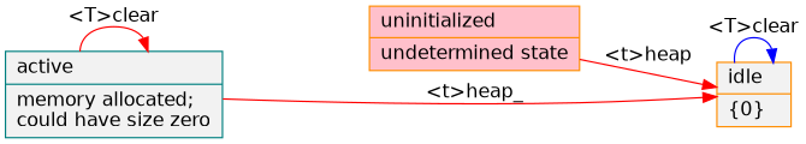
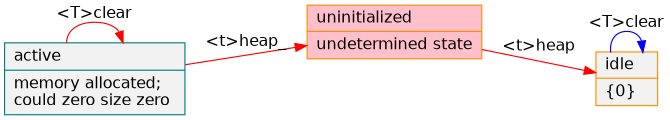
  digraph {
    fontname="Bitstream Vera Sans"
    rankdir=LR
    node [color=darkorange fillcolor=Grey95 fontname="Bitstream Vera Sans" shape=record style=filled]
    edge [color=red fontname="Bitstream Vera Sans"]
    n1 [fillcolor=pink label="uninitialized\l|undetermined state\l"]
    n2 [label="idle\l|\{0\}\l"]
-   n3 [color=teal label="active\l|memory allocated;\lcould have size zero\l"]
+   n3 [color=teal label="active\l|memory allocated;\lcould zero size zero\l"]
    n1 -> n2 [label="<t>heap"]
    n2 -> n2 [color=blue label="<T>clear"]
-   n3 -> n2 [label="<t>heap_"]
+   n3 -> n1 [label="<t>heap_"]
    n3 -> n3 [label="<T>clear"]
  }
